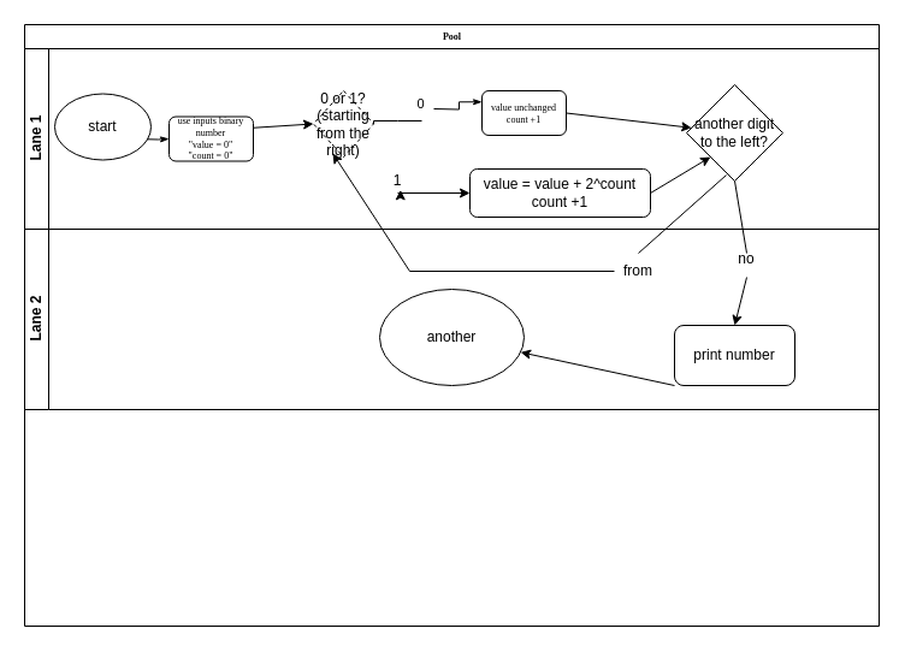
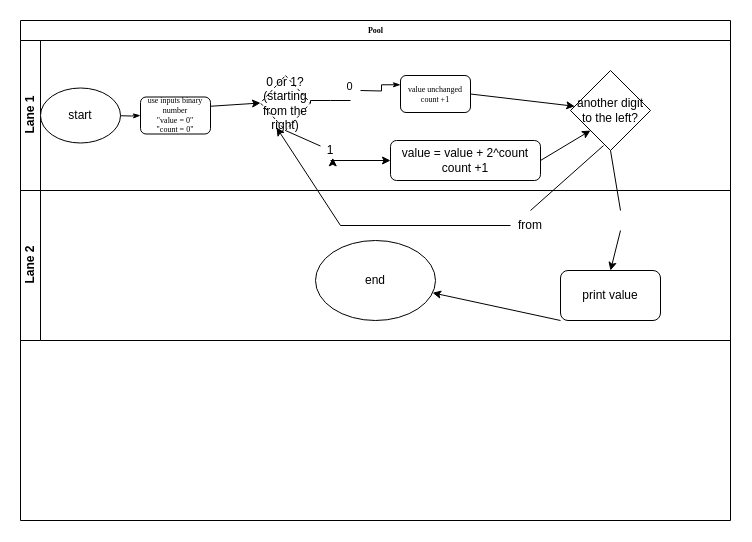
  <mxCell id="0" />
  <mxCell id="1" parent="0" />
  <mxCell id="2" value="Pool" style="swimlane;html=1;childLayout=stackLayout;horizontal=1;startSize=20;horizontalStack=0;rounded=0;shadow=0;labelBackgroundColor=none;strokeWidth=1;fontFamily=Verdana;fontSize=8;align=center;" parent="1" vertex="1"><mxGeometry x="20" y="20" width="710" height="500" as="geometry" /></mxCell>
  <mxCell id="3" value="Lane 1" style="swimlane;html=1;startSize=20;horizontal=0;" parent="2" vertex="1"><mxGeometry y="20" width="710" height="150" as="geometry"><mxRectangle y="20" width="680" height="30" as="alternateBounds" /></mxGeometry></mxCell>
  <mxCell id="4" style="edgeStyle=orthogonalEdgeStyle;rounded=0;html=1;labelBackgroundColor=none;startArrow=none;startFill=0;startSize=5;endArrow=classicThin;endFill=1;endSize=5;jettySize=auto;orthogonalLoop=1;strokeWidth=1;fontFamily=Verdana;fontSize=8" parent="3" target="5" edge="1"><mxGeometry relative="1" as="geometry"><mxPoint x="90" y="75" as="sourcePoint" /></mxGeometry></mxCell>
  <mxCell id="5" value="&lt;div&gt;use inputs binary number&lt;/div&gt;&lt;div&gt;&quot;value = 0&quot;&lt;/div&gt;&lt;div&gt;&quot;count = 0&quot;&lt;br&gt;&lt;/div&gt;" style="rounded=1;whiteSpace=wrap;html=1;shadow=0;labelBackgroundColor=none;strokeWidth=1;fontFamily=Verdana;fontSize=8;align=center;" parent="3" vertex="1"><mxGeometry x="120" y="56.5" width="70" height="37" as="geometry" /></mxCell>
  <mxCell id="6" style="edgeStyle=orthogonalEdgeStyle;rounded=0;html=1;labelBackgroundColor=none;startArrow=none;startFill=0;startSize=5;endArrow=classicThin;endFill=1;endSize=5;jettySize=auto;orthogonalLoop=1;strokeWidth=1;fontFamily=Verdana;fontSize=8;entryX=0;entryY=0.25;entryDx=0;entryDy=0;" parent="3" target="7" edge="1"><mxGeometry relative="1" as="geometry"><mxPoint x="340" y="50" as="sourcePoint" /><mxPoint x="390" y="63" as="targetPoint" /></mxGeometry></mxCell>
  <mxCell id="7" value="&lt;div&gt;value unchanged&lt;/div&gt;&lt;div&gt;count +1&lt;br&gt;&lt;/div&gt;" style="rounded=1;whiteSpace=wrap;html=1;shadow=0;labelBackgroundColor=none;strokeWidth=1;fontFamily=Verdana;fontSize=8;align=center;" parent="3" vertex="1"><mxGeometry x="380" y="35.0" width="70" height="37" as="geometry" /></mxCell>
- <mxCell id="8" value="start" style="ellipse;whiteSpace=wrap;html=1;" vertex="1" parent="3"><mxGeometry x="25" y="37.5" width="80" height="55" as="geometry" /></mxCell>
+ <mxCell id="8" value="start" style="ellipse;whiteSpace=wrap;html=1;" vertex="1" parent="3"><mxGeometry x="20" y="47.5" width="80" height="55" as="geometry" /></mxCell>
  <mxCell id="9" value="" style="endArrow=classic;html=1;rounded=0;exitX=1;exitY=0.25;exitDx=0;exitDy=0;entryX=0;entryY=0.5;entryDx=0;entryDy=0;" edge="1" parent="3" source="5" target="10"><mxGeometry width="50" height="50" relative="1" as="geometry"><mxPoint x="210" y="62.5" as="sourcePoint" /><mxPoint x="250" y="62.5" as="targetPoint" /></mxGeometry></mxCell>
  <mxCell id="10" value="0 or 1? (starting from the right)" style="rhombus;whiteSpace=wrap;html=1;dashed=1;" vertex="1" parent="3"><mxGeometry x="240" y="35" width="50" height="55" as="geometry" /></mxCell>
  <mxCell id="11" value="" style="edgeStyle=orthogonalEdgeStyle;rounded=0;html=1;labelBackgroundColor=none;startArrow=none;startFill=0;startSize=5;endArrow=none;endFill=1;endSize=5;jettySize=auto;orthogonalLoop=1;strokeWidth=1;fontFamily=Verdana;fontSize=8;exitX=1;exitY=0.5;exitDx=0;exitDy=0;" edge="1" parent="3" source="10"><mxGeometry relative="1" as="geometry"><mxPoint x="470" y="153" as="sourcePoint" /><mxPoint x="330" y="60" as="targetPoint" /><Array as="points"><mxPoint x="290" y="60" /><mxPoint x="310" y="60" /></Array></mxGeometry></mxCell>
  <mxCell id="12" value="0" style="edgeLabel;html=1;align=center;verticalAlign=middle;resizable=0;points=[];" vertex="1" connectable="0" parent="11"><mxGeometry x="0.455" y="10" relative="1" as="geometry"><mxPoint x="10" y="-5" as="offset" /></mxGeometry></mxCell>
  <mxCell id="13" value="" style="endArrow=classic;html=1;rounded=0;exitX=0.5;exitY=1;exitDx=0;exitDy=0;startArrow=none;" edge="1" parent="3" source="14"><mxGeometry width="50" height="50" relative="1" as="geometry"><mxPoint x="300" y="140" as="sourcePoint" /><mxPoint x="370" y="120" as="targetPoint" /></mxGeometry></mxCell>
  <mxCell id="14" value="1" style="text;html=1;strokeColor=none;fillColor=none;align=center;verticalAlign=middle;whiteSpace=wrap;rounded=0;" vertex="1" parent="3"><mxGeometry x="300" y="100" width="20" height="20" as="geometry" /></mxCell>
+ <mxCell id="15" value="" style="endArrow=none;html=1;rounded=0;exitX=0.5;exitY=1;exitDx=0;exitDy=0;" edge="1" parent="3" source="10" target="14"><mxGeometry width="50" height="50" relative="1" as="geometry"><mxPoint x="445" y="180" as="sourcePoint" /><mxPoint x="600" y="203.041" as="targetPoint" /></mxGeometry></mxCell>
  <mxCell id="16" style="edgeStyle=orthogonalEdgeStyle;rounded=0;orthogonalLoop=1;jettySize=auto;html=1;exitX=1;exitY=1;exitDx=0;exitDy=0;entryX=0.617;entryY=0.867;entryDx=0;entryDy=0;entryPerimeter=0;" edge="1" parent="3" source="14" target="14"><mxGeometry relative="1" as="geometry" /></mxCell>
  <mxCell id="17" value="&lt;div&gt;value = value + 2^count&lt;/div&gt;&lt;div&gt;count +1&lt;br&gt;&lt;/div&gt;" style="rounded=1;whiteSpace=wrap;html=1;" vertex="1" parent="3"><mxGeometry x="370" y="100" width="150" height="40" as="geometry" /></mxCell>
  <mxCell id="18" value="another digit to the left?" style="rhombus;whiteSpace=wrap;html=1;" vertex="1" parent="3"><mxGeometry x="550" y="30" width="80" height="80" as="geometry" /></mxCell>
  <mxCell id="19" value="" style="endArrow=classic;html=1;rounded=0;exitX=1;exitY=0.5;exitDx=0;exitDy=0;" edge="1" parent="3" source="7" target="18"><mxGeometry width="50" height="50" relative="1" as="geometry"><mxPoint x="280" y="300" as="sourcePoint" /><mxPoint x="330" y="250" as="targetPoint" /></mxGeometry></mxCell>
  <mxCell id="20" value="" style="endArrow=classic;html=1;rounded=0;exitX=1;exitY=0.5;exitDx=0;exitDy=0;entryX=0;entryY=1;entryDx=0;entryDy=0;" edge="1" parent="3" source="17" target="18"><mxGeometry width="50" height="50" relative="1" as="geometry"><mxPoint x="280" y="300" as="sourcePoint" /><mxPoint x="330" y="250" as="targetPoint" /></mxGeometry></mxCell>
  <mxCell id="21" value="Lane 2" style="swimlane;html=1;startSize=20;horizontal=0;" parent="2" vertex="1"><mxGeometry y="170" width="710" height="150" as="geometry" /></mxCell>
- <mxCell id="22" value="print number" style="rounded=1;whiteSpace=wrap;html=1;" vertex="1" parent="21"><mxGeometry x="540" y="80" width="100" height="50" as="geometry" /></mxCell>
- <mxCell id="23" value="no" style="text;html=1;strokeColor=none;fillColor=none;align=center;verticalAlign=middle;whiteSpace=wrap;rounded=0;" vertex="1" parent="21"><mxGeometry x="570" y="10" width="60" height="30" as="geometry" /></mxCell>
+ <mxCell id="22" value="print value" style="rounded=1;whiteSpace=wrap;html=1;" vertex="1" parent="21"><mxGeometry x="540" y="80" width="100" height="50" as="geometry" /></mxCell>
  <mxCell id="24" value="from" style="text;html=1;strokeColor=none;fillColor=none;align=center;verticalAlign=middle;whiteSpace=wrap;rounded=0;" vertex="1" parent="21"><mxGeometry x="490" y="20" width="40" height="30" as="geometry" /></mxCell>
- <mxCell id="25" value="another" style="ellipse;whiteSpace=wrap;html=1;" vertex="1" parent="21"><mxGeometry x="295" y="50" width="120" height="80" as="geometry" /></mxCell>
+ <mxCell id="25" value="end" style="ellipse;whiteSpace=wrap;html=1;" vertex="1" parent="21"><mxGeometry x="295" y="50" width="120" height="80" as="geometry" /></mxCell>
  <mxCell id="26" value="" style="endArrow=classic;html=1;rounded=0;exitX=0;exitY=1;exitDx=0;exitDy=0;" edge="1" parent="21" source="22" target="25"><mxGeometry width="50" height="50" relative="1" as="geometry"><mxPoint x="280" y="150" as="sourcePoint" /><mxPoint x="440" y="120" as="targetPoint" /></mxGeometry></mxCell>
  <mxCell id="27" value="" style="endArrow=classic;html=1;rounded=0;entryX=0.5;entryY=0;entryDx=0;entryDy=0;startArrow=none;" edge="1" parent="2" target="22"><mxGeometry width="50" height="50" relative="1" as="geometry"><mxPoint x="600" y="210" as="sourcePoint" /><mxPoint x="330" y="270" as="targetPoint" /></mxGeometry></mxCell>
  <mxCell id="28" value="" style="endArrow=none;html=1;rounded=0;exitX=0.5;exitY=1;exitDx=0;exitDy=0;" edge="1" parent="2" source="18"><mxGeometry width="50" height="50" relative="1" as="geometry"><mxPoint x="770" y="200" as="sourcePoint" /><mxPoint x="600" y="190" as="targetPoint" /></mxGeometry></mxCell>
  <mxCell id="29" value="" style="endArrow=none;html=1;rounded=0;exitX=0.413;exitY=0.938;exitDx=0;exitDy=0;exitPerimeter=0;entryX=0.5;entryY=0;entryDx=0;entryDy=0;" edge="1" parent="2" source="18" target="24"><mxGeometry width="50" height="50" relative="1" as="geometry"><mxPoint x="763" y="195" as="sourcePoint" /><mxPoint x="520" y="180" as="targetPoint" /></mxGeometry></mxCell>
  <mxCell id="30" value="" style="endArrow=classic;html=1;rounded=0;startArrow=none;entryX=0.32;entryY=0.945;entryDx=0;entryDy=0;entryPerimeter=0;" edge="1" parent="2" source="24" target="10"><mxGeometry width="50" height="50" relative="1" as="geometry"><mxPoint x="510" y="200" as="sourcePoint" /><mxPoint x="260" y="190" as="targetPoint" /><Array as="points"><mxPoint x="320" y="205" /></Array></mxGeometry></mxCell>
